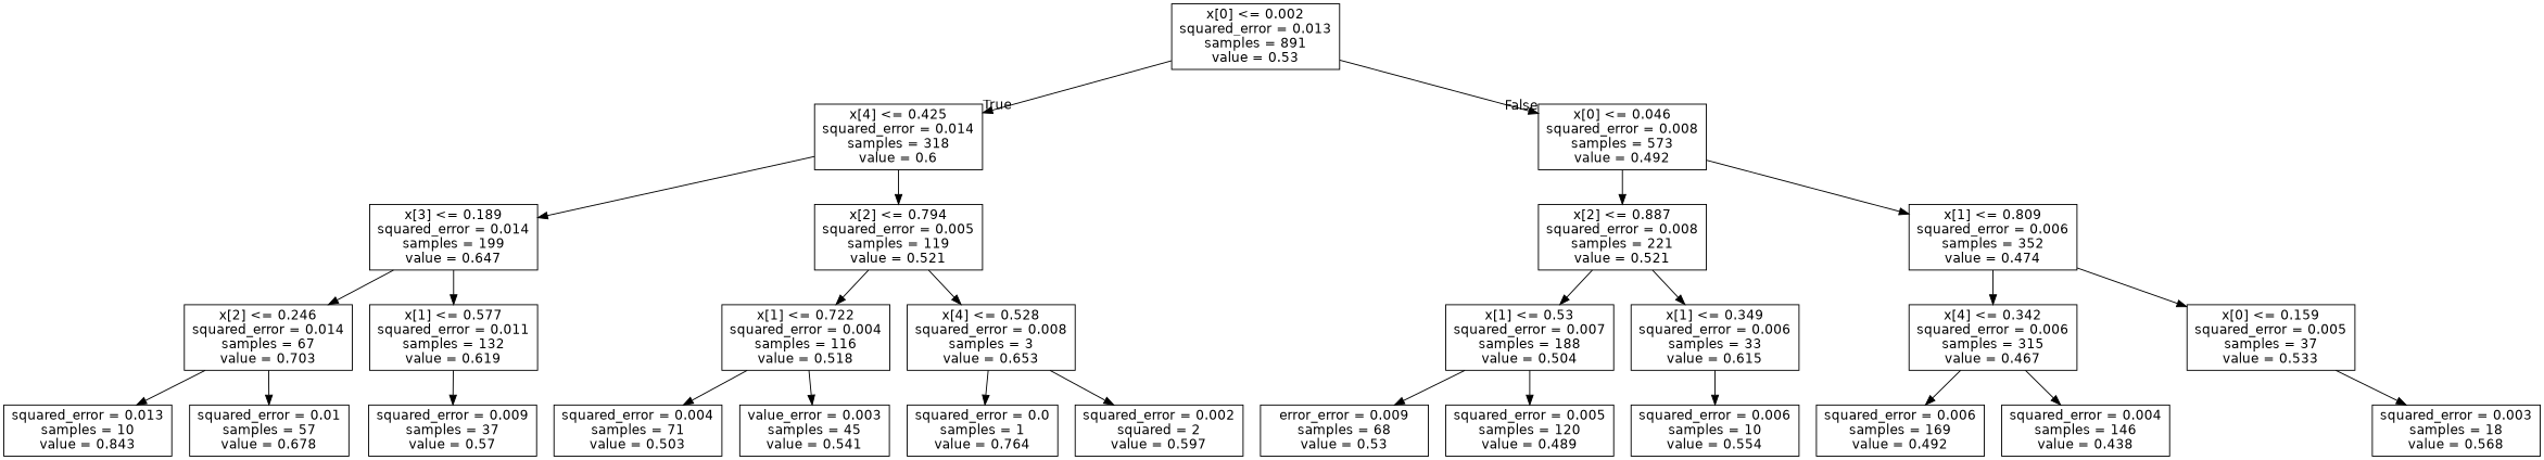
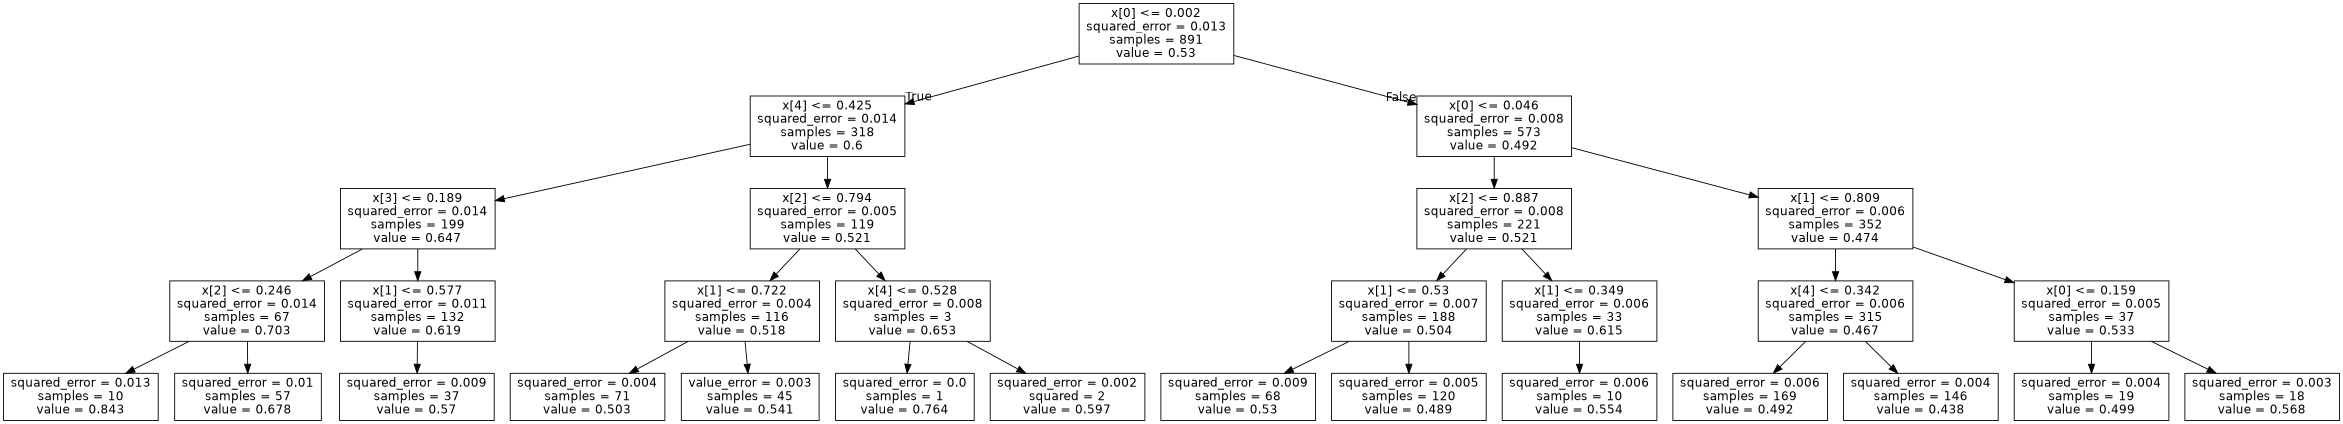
  digraph {
    fontname="DejaVu Sans"
    node [fontname="DejaVu Sans" shape=box]
    edge [fontname="DejaVu Sans"]
    n1 [label="x[0] <= 0.002\nsquared_error = 0.013\nsamples = 891\nvalue = 0.53"]
    n2 [label="x[4] <= 0.425\nsquared_error = 0.014\nsamples = 318\nvalue = 0.6"]
    n3 [label="x[0] <= 0.046\nsquared_error = 0.008\nsamples = 573\nvalue = 0.492"]
    n4 [label="x[3] <= 0.189\nsquared_error = 0.014\nsamples = 199\nvalue = 0.647"]
    n5 [label="x[2] <= 0.794\nsquared_error = 0.005\nsamples = 119\nvalue = 0.521"]
    n6 [label="x[2] <= 0.887\nsquared_error = 0.008\nsamples = 221\nvalue = 0.521"]
    n7 [label="x[1] <= 0.809\nsquared_error = 0.006\nsamples = 352\nvalue = 0.474"]
    n8 [label="x[2] <= 0.246\nsquared_error = 0.014\nsamples = 67\nvalue = 0.703"]
    n9 [label="x[1] <= 0.577\nsquared_error = 0.011\nsamples = 132\nvalue = 0.619"]
    n10 [label="x[1] <= 0.722\nsquared_error = 0.004\nsamples = 116\nvalue = 0.518"]
    n11 [label="x[4] <= 0.528\nsquared_error = 0.008\nsamples = 3\nvalue = 0.653"]
    n12 [label="squared_error = 0.013\nsamples = 10\nvalue = 0.843"]
    n13 [label="squared_error = 0.01\nsamples = 57\nvalue = 0.678"]
    n14 [label="squared_error = 0.009\nsamples = 37\nvalue = 0.57"]
    n15 [label="squared_error = 0.004\nsamples = 71\nvalue = 0.503"]
    n16 [label="value_error = 0.003\nsamples = 45\nvalue = 0.541"]
    n17 [label="squared_error = 0.0\nsamples = 1\nvalue = 0.764"]
    n18 [label="squared_error = 0.002\nsquared = 2\nvalue = 0.597"]
    n19 [label="x[1] <= 0.53\nsquared_error = 0.007\nsamples = 188\nvalue = 0.504"]
    n20 [label="x[1] <= 0.349\nsquared_error = 0.006\nsamples = 33\nvalue = 0.615"]
    n21 [label="x[4] <= 0.342\nsquared_error = 0.006\nsamples = 315\nvalue = 0.467"]
    n22 [label="x[0] <= 0.159\nsquared_error = 0.005\nsamples = 37\nvalue = 0.533"]
-   n23 [label="error_error = 0.009\nsamples = 68\nvalue = 0.53"]
+   n23 [label="squared_error = 0.009\nsamples = 68\nvalue = 0.53"]
    n24 [label="squared_error = 0.005\nsamples = 120\nvalue = 0.489"]
    n25 [label="squared_error = 0.006\nsamples = 10\nvalue = 0.554"]
    n26 [label="squared_error = 0.006\nsamples = 169\nvalue = 0.492"]
    n27 [label="squared_error = 0.004\nsamples = 146\nvalue = 0.438"]
+   n28 [label="squared_error = 0.004\nsamples = 19\nvalue = 0.499"]
    n29 [label="squared_error = 0.003\nsamples = 18\nvalue = 0.568"]
    n1 -> n2 [headlabel=True labelangle=45 labeldistance=2.5]
    n1 -> n3 [headlabel=False labelangle=-45 labeldistance=2.5]
    n2 -> n4
    n2 -> n5
    n3 -> n6
    n3 -> n7
    n4 -> n8
    n4 -> n9
    n5 -> n10
    n5 -> n11
    n6 -> n19
    n6 -> n20
    n7 -> n21
    n7 -> n22
    n8 -> n12
    n8 -> n13
    n9 -> n14
    n10 -> n15
    n10 -> n16
    n11 -> n17
    n11 -> n18
    n19 -> n23
    n19 -> n24
    n20 -> n25
    n21 -> n26
    n21 -> n27
+   n22 -> n28
    n22 -> n29
  }
